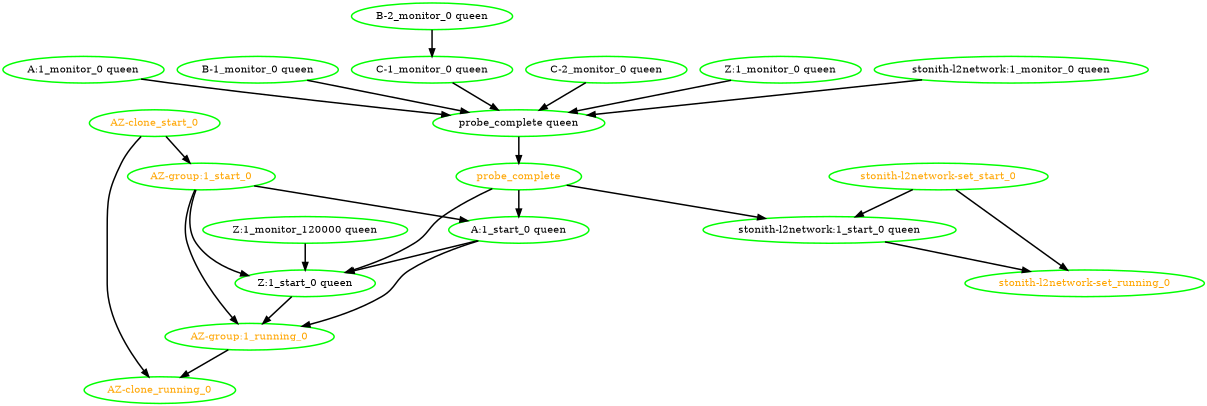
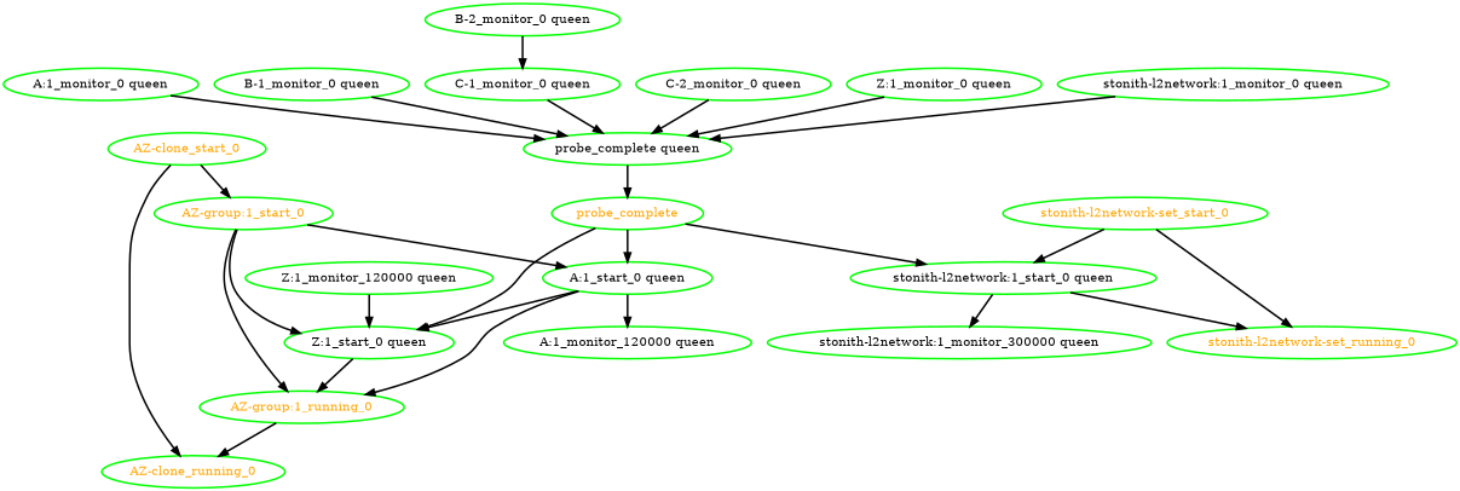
  digraph {
    node [color=green fontcolor=black style=bold]
    edge [style=bold]
    "A:1_monitor_0 queen"
    "probe_complete queen"
    probe_complete [fontcolor=orange]
    "A:1_start_0 queen"
    "Z:1_start_0 queen"
    "stonith-l2network:1_start_0 queen"
+   "A:1_monitor_120000 queen"
    "AZ-group:1_running_0" [fontcolor=orange]
    "AZ-clone_running_0" [fontcolor=orange]
    "Z:1_monitor_120000 queen"
    "AZ-clone_start_0" [fontcolor=orange]
    "AZ-group:1_start_0" [fontcolor=orange]
    "B-1_monitor_0 queen"
    "B-2_monitor_0 queen"
    "C-1_monitor_0 queen"
    "C-2_monitor_0 queen"
    "Z:1_monitor_0 queen"
    "stonith-l2network-set_running_0" [fontcolor=orange]
+   "stonith-l2network:1_monitor_300000 queen"
    "stonith-l2network-set_start_0" [fontcolor=orange]
    "stonith-l2network:1_monitor_0 queen"
    "A:1_monitor_0 queen" -> "probe_complete queen"
    "probe_complete queen" -> probe_complete
    probe_complete -> "A:1_start_0 queen"
    probe_complete -> "Z:1_start_0 queen"
    probe_complete -> "stonith-l2network:1_start_0 queen"
    "A:1_start_0 queen" -> "Z:1_start_0 queen"
+   "A:1_start_0 queen" -> "A:1_monitor_120000 queen"
    "A:1_start_0 queen" -> "AZ-group:1_running_0"
    "Z:1_start_0 queen" -> "AZ-group:1_running_0"
    "stonith-l2network:1_start_0 queen" -> "stonith-l2network-set_running_0"
+   "stonith-l2network:1_start_0 queen" -> "stonith-l2network:1_monitor_300000 queen"
    "AZ-group:1_running_0" -> "AZ-clone_running_0"
    "Z:1_monitor_120000 queen" -> "Z:1_start_0 queen"
    "AZ-clone_start_0" -> "AZ-clone_running_0"
    "AZ-clone_start_0" -> "AZ-group:1_start_0"
    "AZ-group:1_start_0" -> "A:1_start_0 queen"
    "AZ-group:1_start_0" -> "Z:1_start_0 queen"
    "AZ-group:1_start_0" -> "AZ-group:1_running_0"
    "B-1_monitor_0 queen" -> "probe_complete queen"
    "B-2_monitor_0 queen" -> "C-1_monitor_0 queen"
    "C-1_monitor_0 queen" -> "probe_complete queen"
    "C-2_monitor_0 queen" -> "probe_complete queen"
    "Z:1_monitor_0 queen" -> "probe_complete queen"
    "stonith-l2network-set_start_0" -> "stonith-l2network:1_start_0 queen"
    "stonith-l2network-set_start_0" -> "stonith-l2network-set_running_0"
    "stonith-l2network:1_monitor_0 queen" -> "probe_complete queen"
  }
